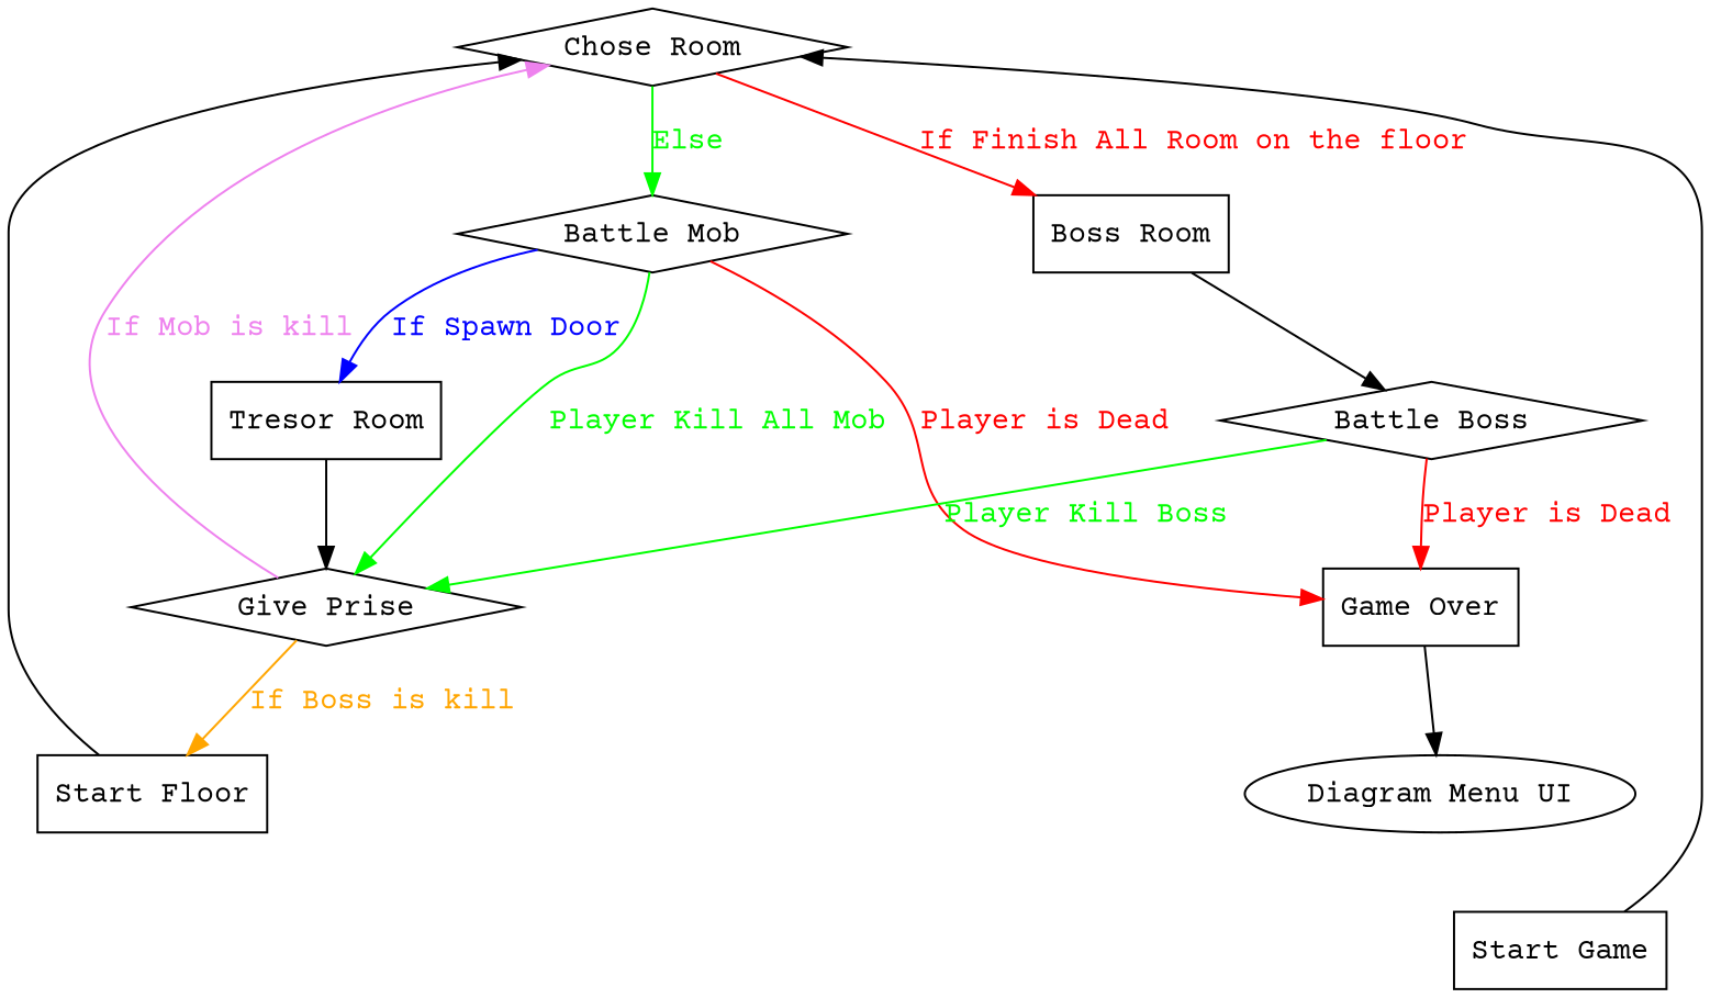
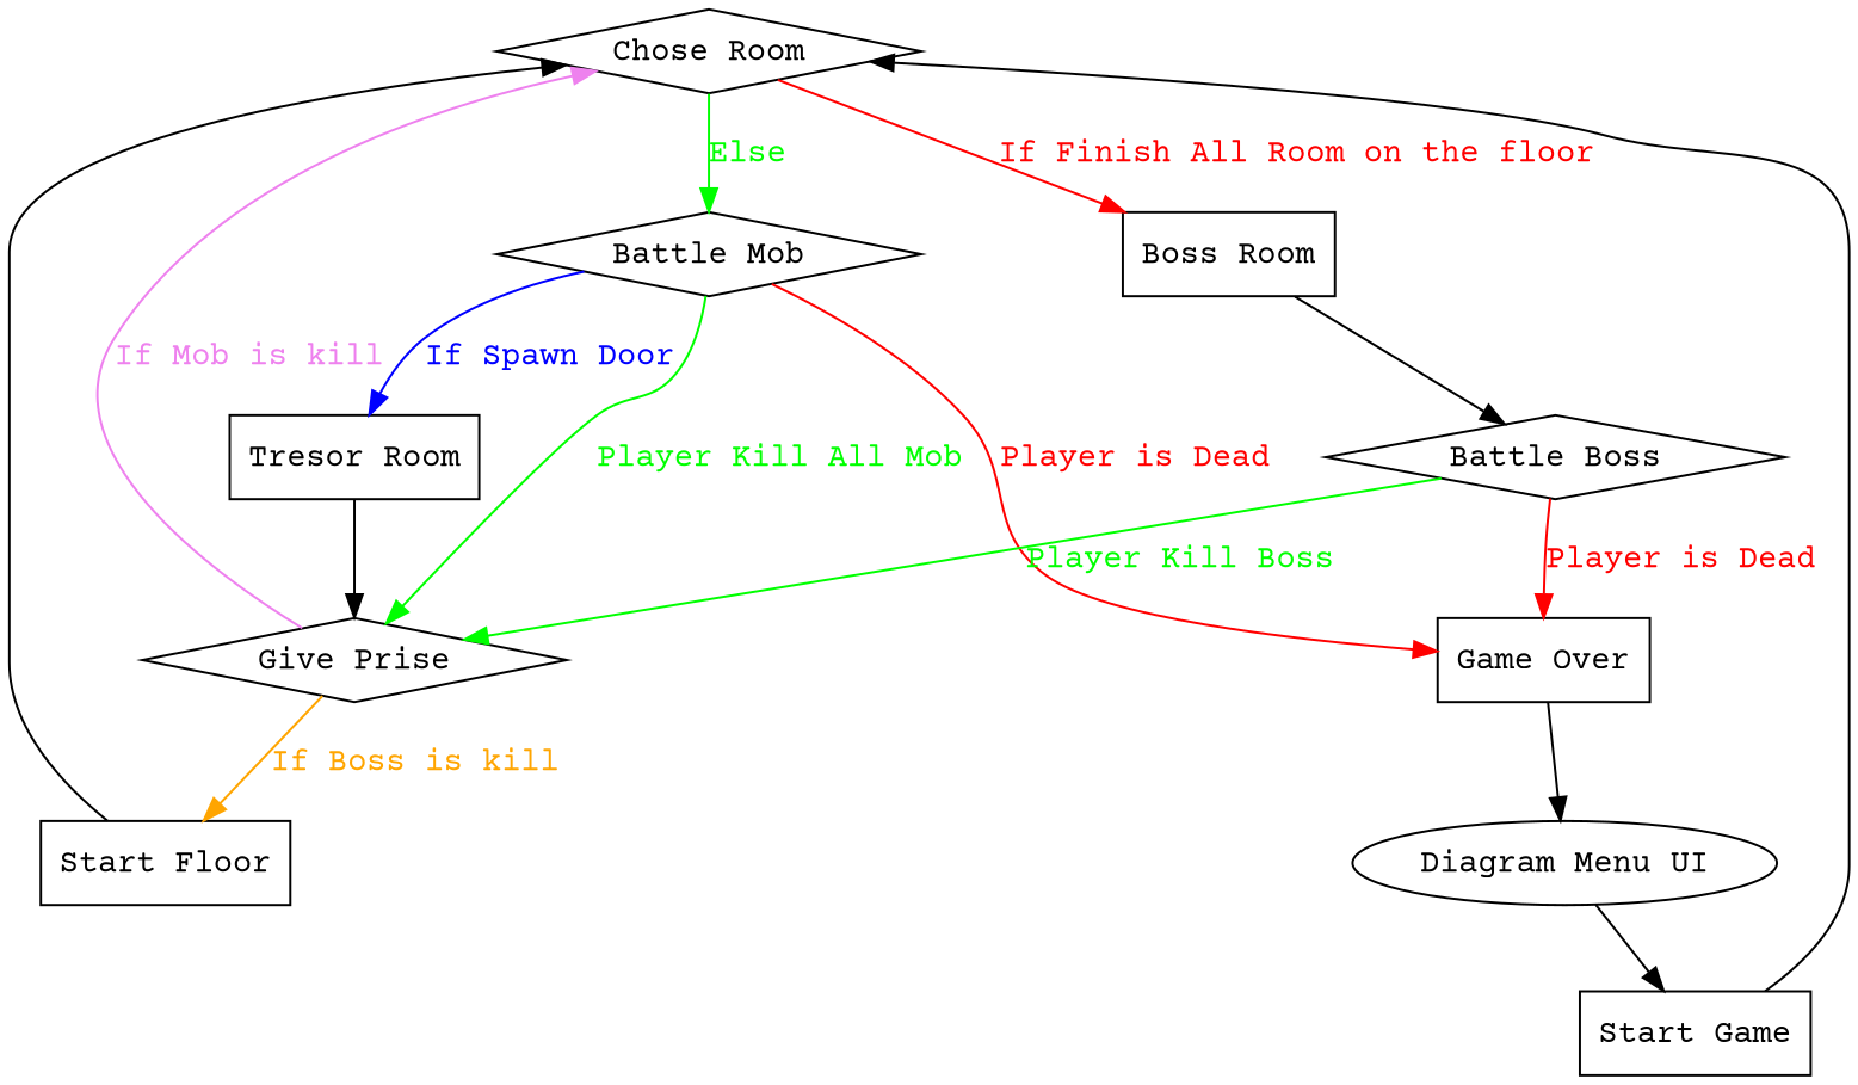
  digraph {
    fontname="Courier Prime"
    node [fontname="Courier Prime" shape=box]
    edge [fontname="Courier Prime"]
    "Chose Room" [shape=diamond]
    "Start Game"
    "Boss Room"
    "Battle Mob" [shape=diamond]
    "Battle Boss" [shape=diamond]
    "Give Prise" [shape=diamond]
    "Tresor Room"
    "Game Over"
    "Diagram Menu UI" [shape=""]
    n10 [label="Start Floor"]
    "Chose Room" -> "Boss Room" [color=red fontcolor=red label="If Finish All Room on the floor"]
    "Chose Room" -> "Battle Mob" [color=green fontcolor=green label=Else]
    "Start Game" -> "Chose Room"
    "Boss Room" -> "Battle Boss"
    "Battle Mob" -> "Give Prise" [color=green fontcolor=green label="Player Kill All Mob"]
    "Battle Mob" -> "Tresor Room" [color=blue fontcolor=blue label="If Spawn Door"]
    "Battle Mob" -> "Game Over" [color=red fontcolor=red label="Player is Dead"]
    "Battle Boss" -> "Give Prise" [color=green fontcolor=green label="Player Kill Boss"]
    "Battle Boss" -> "Game Over" [color=red fontcolor=red label="Player is Dead"]
    "Give Prise" -> "Chose Room" [color=violet fontcolor=violet label="If Mob is kill"]
    "Give Prise" -> n10 [color=orange fontcolor=orange label="If Boss is kill"]
    "Tresor Room" -> "Give Prise"
    "Game Over" -> "Diagram Menu UI"
+   "Diagram Menu UI" -> "Start Game"
    n10 -> "Chose Room"
  }
